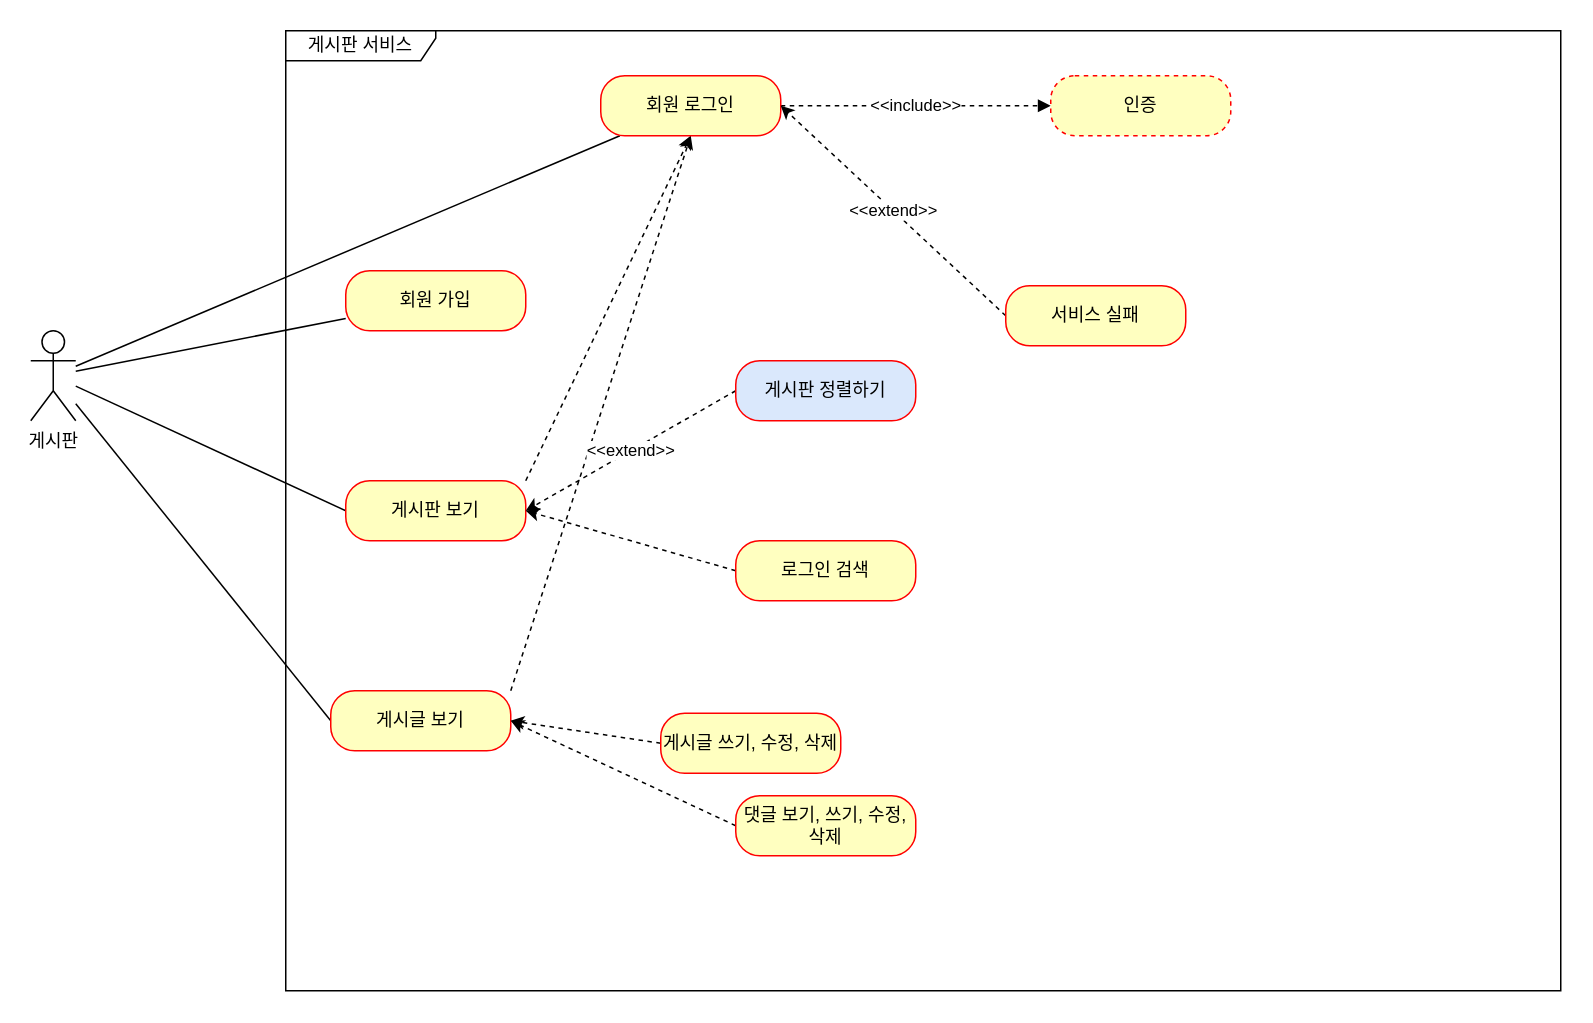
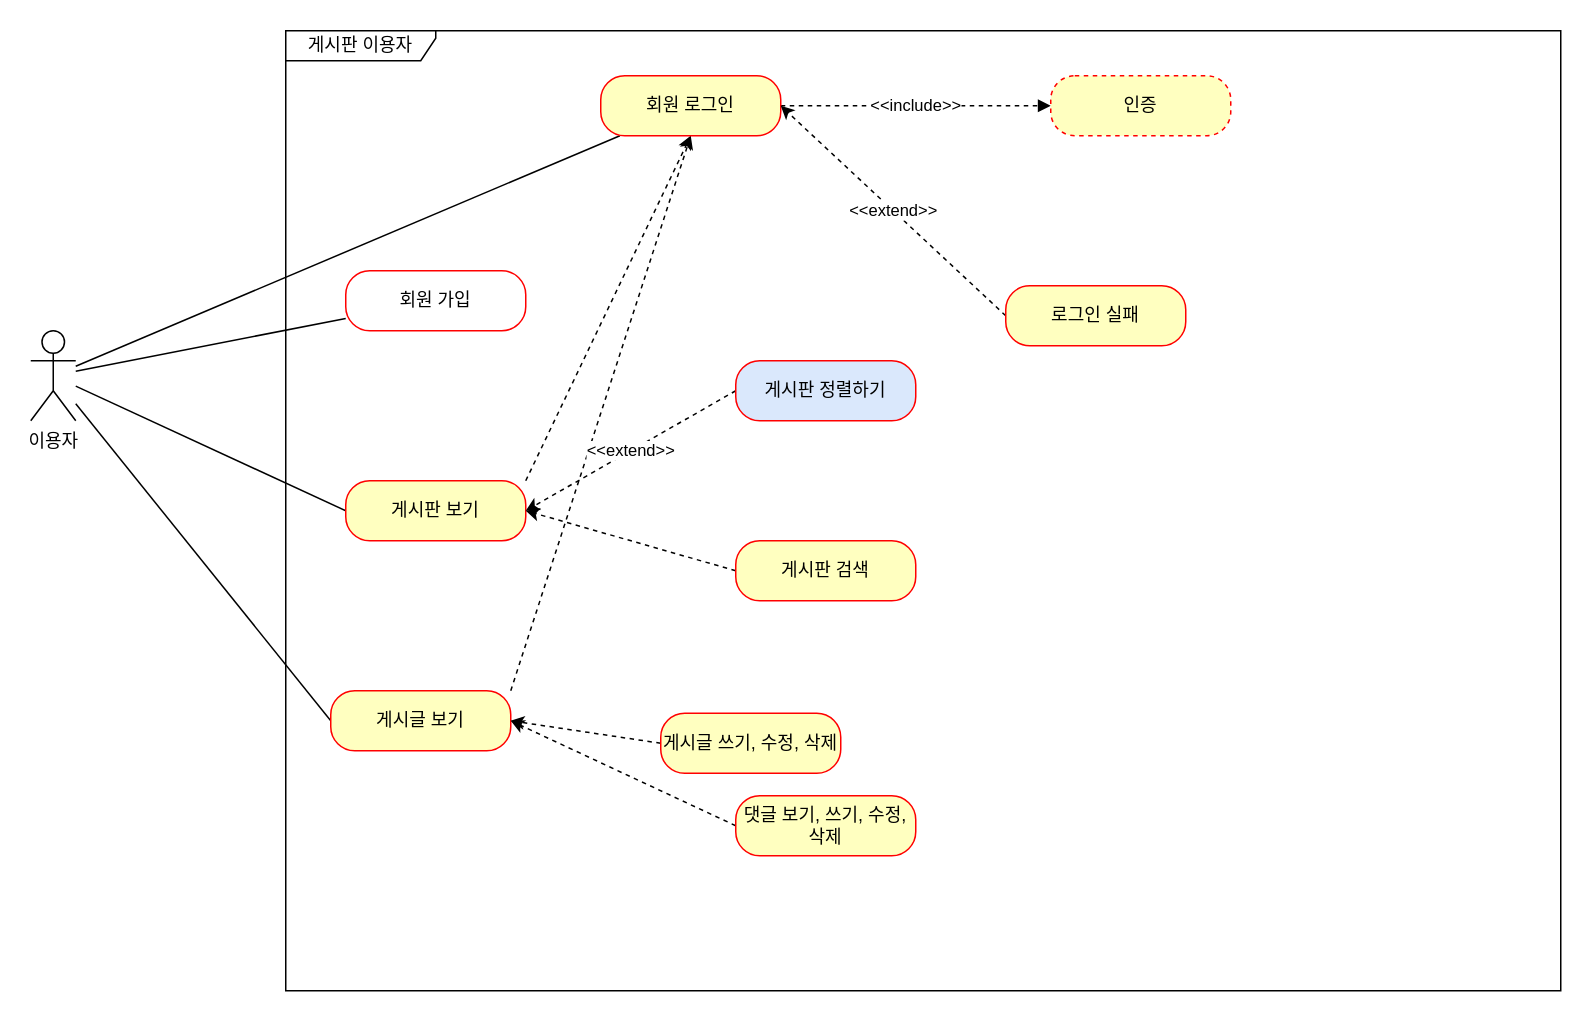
  <mxCell id="0" />
  <mxCell id="1" parent="0" />
- <mxCell id="2" value="게시판&lt;br&gt;" style="shape=umlActor;verticalLabelPosition=bottom;verticalAlign=top;html=1;outlineConnect=0;" vertex="1" parent="1"><mxGeometry x="20" y="220" width="30" height="60" as="geometry" /></mxCell>
- <mxCell id="3" value="게시판 서비스&lt;br&gt;" style="shape=umlFrame;whiteSpace=wrap;html=1;pointerEvents=0;width=100;height=20;" vertex="1" parent="1"><mxGeometry x="190" y="20" width="850" height="640" as="geometry" /></mxCell>
+ <mxCell id="2" value="이용자&lt;br&gt;" style="shape=umlActor;verticalLabelPosition=bottom;verticalAlign=top;html=1;outlineConnect=0;" vertex="1" parent="1"><mxGeometry x="20" y="220" width="30" height="60" as="geometry" /></mxCell>
+ <mxCell id="3" value="게시판 이용자&lt;br&gt;" style="shape=umlFrame;whiteSpace=wrap;html=1;pointerEvents=0;width=100;height=20;" vertex="1" parent="1"><mxGeometry x="190" y="20" width="850" height="640" as="geometry" /></mxCell>
  <mxCell id="4" style="rounded=0;orthogonalLoop=1;jettySize=auto;html=1;endArrow=none;endFill=0;" edge="1" parent="1" source="5" target="2"><mxGeometry relative="1" as="geometry" /></mxCell>
- <mxCell id="5" value="회원 가입&lt;br&gt;" style="rounded=1;whiteSpace=wrap;html=1;arcSize=40;fontColor=#000000;fillColor=#ffffc0;strokeColor=#ff0000;" vertex="1" parent="1"><mxGeometry x="230" y="180" width="120" height="40" as="geometry" /></mxCell>
+ <mxCell id="5" value="회원 가입&lt;br&gt;" style="rounded=1;whiteSpace=wrap;html=1;arcSize=40;fontColor=#000000;fillColor=#ffffff;strokeColor=#ff0000;" vertex="1" parent="1"><mxGeometry x="230" y="180" width="120" height="40" as="geometry" /></mxCell>
  <mxCell id="6" style="rounded=0;orthogonalLoop=1;jettySize=auto;html=1;exitX=0;exitY=0.5;exitDx=0;exitDy=0;endArrow=none;endFill=0;" edge="1" parent="1" source="8" target="2"><mxGeometry relative="1" as="geometry" /></mxCell>
  <mxCell id="7" style="edgeStyle=none;shape=connector;rounded=0;orthogonalLoop=1;jettySize=auto;html=1;exitX=1;exitY=0;exitDx=0;exitDy=0;entryX=0.5;entryY=1;entryDx=0;entryDy=0;labelBackgroundColor=default;strokeColor=default;fontFamily=Helvetica;fontSize=11;fontColor=default;endArrow=classic;endFill=1;dashed=1;" edge="1" parent="1" source="8" target="14"><mxGeometry relative="1" as="geometry" /></mxCell>
  <mxCell id="8" value="게시판 보기&lt;br&gt;" style="rounded=1;whiteSpace=wrap;html=1;arcSize=40;fontColor=#000000;fillColor=#ffffc0;strokeColor=#ff0000;" vertex="1" parent="1"><mxGeometry x="230" y="320" width="120" height="40" as="geometry" /></mxCell>
  <mxCell id="9" style="rounded=0;orthogonalLoop=1;jettySize=auto;html=1;exitX=0;exitY=0.5;exitDx=0;exitDy=0;endArrow=none;endFill=0;" edge="1" parent="1" source="11" target="2"><mxGeometry relative="1" as="geometry" /></mxCell>
  <mxCell id="10" style="edgeStyle=none;shape=connector;rounded=0;orthogonalLoop=1;jettySize=auto;html=1;exitX=1;exitY=0;exitDx=0;exitDy=0;entryX=0.5;entryY=1;entryDx=0;entryDy=0;labelBackgroundColor=default;strokeColor=default;fontFamily=Helvetica;fontSize=11;fontColor=default;endArrow=classic;endFill=1;dashed=1;" edge="1" parent="1" source="11" target="14"><mxGeometry relative="1" as="geometry" /></mxCell>
  <mxCell id="11" value="게시글 보기" style="rounded=1;whiteSpace=wrap;html=1;arcSize=40;fontColor=#000000;fillColor=#ffffc0;strokeColor=#ff0000;" vertex="1" parent="1"><mxGeometry x="220" y="460" width="120" height="40" as="geometry" /></mxCell>
  <mxCell id="12" style="rounded=0;orthogonalLoop=1;jettySize=auto;html=1;endArrow=none;endFill=0;" edge="1" parent="1" source="14" target="2"><mxGeometry relative="1" as="geometry" /></mxCell>
  <mxCell id="13" value="&amp;lt;&amp;lt;include&amp;gt;&amp;gt;&lt;br&gt;" style="edgeStyle=orthogonalEdgeStyle;rounded=0;orthogonalLoop=1;jettySize=auto;html=1;exitX=1;exitY=0.5;exitDx=0;exitDy=0;entryX=0;entryY=0.5;entryDx=0;entryDy=0;endArrow=block;endFill=1;dashed=1;" edge="1" parent="1" source="14" target="15"><mxGeometry relative="1" as="geometry"><Array as="points"><mxPoint x="610" y="70" /><mxPoint x="610" y="70" /></Array></mxGeometry></mxCell>
  <mxCell id="14" value="회원 로그인&lt;br&gt;" style="rounded=1;whiteSpace=wrap;html=1;arcSize=40;fontColor=#000000;fillColor=#ffffc0;strokeColor=#ff0000;" vertex="1" parent="1"><mxGeometry x="400" y="50" width="120" height="40" as="geometry" /></mxCell>
  <mxCell id="15" value="인증&lt;br&gt;" style="rounded=1;whiteSpace=wrap;html=1;arcSize=40;fontColor=#000000;fillColor=#ffffc0;strokeColor=#ff0000;dashed=1;" vertex="1" parent="1"><mxGeometry x="700" y="50" width="120" height="40" as="geometry" /></mxCell>
  <mxCell id="16" value="&amp;lt;&amp;lt;extend&amp;gt;&amp;gt;&lt;br&gt;" style="rounded=0;orthogonalLoop=1;jettySize=auto;html=1;exitX=0;exitY=0.5;exitDx=0;exitDy=0;entryX=1;entryY=0.5;entryDx=0;entryDy=0;endArrow=classic;endFill=1;dashed=1;" edge="1" parent="1" source="17" target="14"><mxGeometry relative="1" as="geometry" /></mxCell>
- <mxCell id="17" value="서비스 실패&lt;br&gt;" style="rounded=1;whiteSpace=wrap;html=1;arcSize=40;fontColor=#000000;fillColor=#ffffc0;strokeColor=#ff0000;" vertex="1" parent="1"><mxGeometry x="670" y="190" width="120" height="40" as="geometry" /></mxCell>
+ <mxCell id="17" value="로그인 실패&lt;br&gt;" style="rounded=1;whiteSpace=wrap;html=1;arcSize=40;fontColor=#000000;fillColor=#ffffc0;strokeColor=#ff0000;" vertex="1" parent="1"><mxGeometry x="670" y="190" width="120" height="40" as="geometry" /></mxCell>
  <mxCell id="18" value="&amp;lt;&amp;lt;extend&amp;gt;&amp;gt;&lt;br&gt;" style="edgeStyle=none;shape=connector;rounded=0;orthogonalLoop=1;jettySize=auto;html=1;exitX=0;exitY=0.5;exitDx=0;exitDy=0;entryX=1;entryY=0.5;entryDx=0;entryDy=0;labelBackgroundColor=default;strokeColor=default;fontFamily=Helvetica;fontSize=11;fontColor=default;endArrow=classic;endFill=1;dashed=1;" edge="1" parent="1" source="19" target="8"><mxGeometry relative="1" as="geometry" /></mxCell>
  <mxCell id="19" value="게시판 정렬하기" style="rounded=1;whiteSpace=wrap;html=1;arcSize=40;fontColor=#000000;fillColor=#dae8fc;strokeColor=#ff0000;" vertex="1" parent="1"><mxGeometry x="490" y="240" width="120" height="40" as="geometry" /></mxCell>
  <mxCell id="20" style="edgeStyle=none;shape=connector;rounded=0;orthogonalLoop=1;jettySize=auto;html=1;exitX=0;exitY=0.5;exitDx=0;exitDy=0;entryX=1;entryY=0.5;entryDx=0;entryDy=0;labelBackgroundColor=default;strokeColor=default;fontFamily=Helvetica;fontSize=11;fontColor=default;endArrow=classic;endFill=1;dashed=1;" edge="1" parent="1" source="21" target="8"><mxGeometry relative="1" as="geometry" /></mxCell>
- <mxCell id="21" value="로그인 검색&lt;br&gt;" style="rounded=1;whiteSpace=wrap;html=1;arcSize=40;fontColor=#000000;fillColor=#ffffc0;strokeColor=#ff0000;" vertex="1" parent="1"><mxGeometry x="490" y="360" width="120" height="40" as="geometry" /></mxCell>
+ <mxCell id="21" value="게시판 검색&lt;br&gt;" style="rounded=1;whiteSpace=wrap;html=1;arcSize=40;fontColor=#000000;fillColor=#ffffc0;strokeColor=#ff0000;" vertex="1" parent="1"><mxGeometry x="490" y="360" width="120" height="40" as="geometry" /></mxCell>
  <mxCell id="22" style="edgeStyle=none;shape=connector;rounded=0;orthogonalLoop=1;jettySize=auto;html=1;exitX=0;exitY=0.5;exitDx=0;exitDy=0;entryX=1;entryY=0.5;entryDx=0;entryDy=0;labelBackgroundColor=default;strokeColor=default;fontFamily=Helvetica;fontSize=11;fontColor=default;endArrow=classic;endFill=1;dashed=1;" edge="1" parent="1" source="23" target="11"><mxGeometry relative="1" as="geometry" /></mxCell>
  <mxCell id="23" value="게시글 쓰기, 수정, 삭제&lt;br&gt;" style="rounded=1;whiteSpace=wrap;html=1;arcSize=40;fontColor=#000000;fillColor=#ffffc0;strokeColor=#ff0000;" vertex="1" parent="1"><mxGeometry x="440" y="475" width="120" height="40" as="geometry" /></mxCell>
  <mxCell id="24" style="edgeStyle=none;shape=connector;rounded=0;orthogonalLoop=1;jettySize=auto;html=1;exitX=0;exitY=0.5;exitDx=0;exitDy=0;entryX=1;entryY=0.5;entryDx=0;entryDy=0;labelBackgroundColor=default;strokeColor=default;fontFamily=Helvetica;fontSize=11;fontColor=default;endArrow=classic;endFill=1;dashed=1;" edge="1" parent="1" source="25" target="11"><mxGeometry relative="1" as="geometry" /></mxCell>
  <mxCell id="25" value="댓글 보기, 쓰기, 수정, 삭제&lt;br&gt;" style="rounded=1;whiteSpace=wrap;html=1;arcSize=40;fontColor=#000000;fillColor=#ffffc0;strokeColor=#ff0000;" vertex="1" parent="1"><mxGeometry x="490" y="530" width="120" height="40" as="geometry" /></mxCell>
